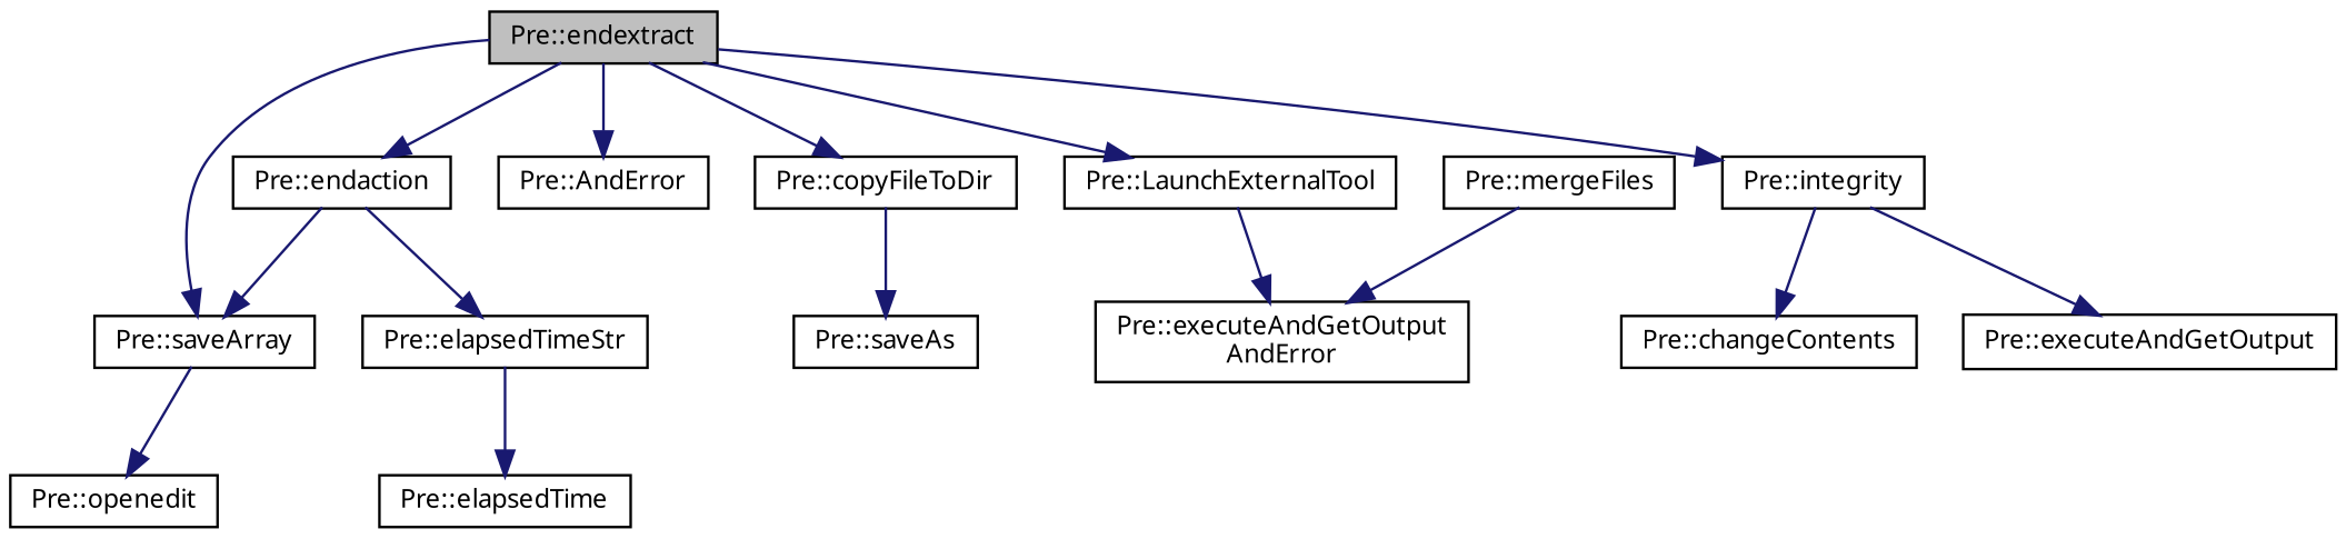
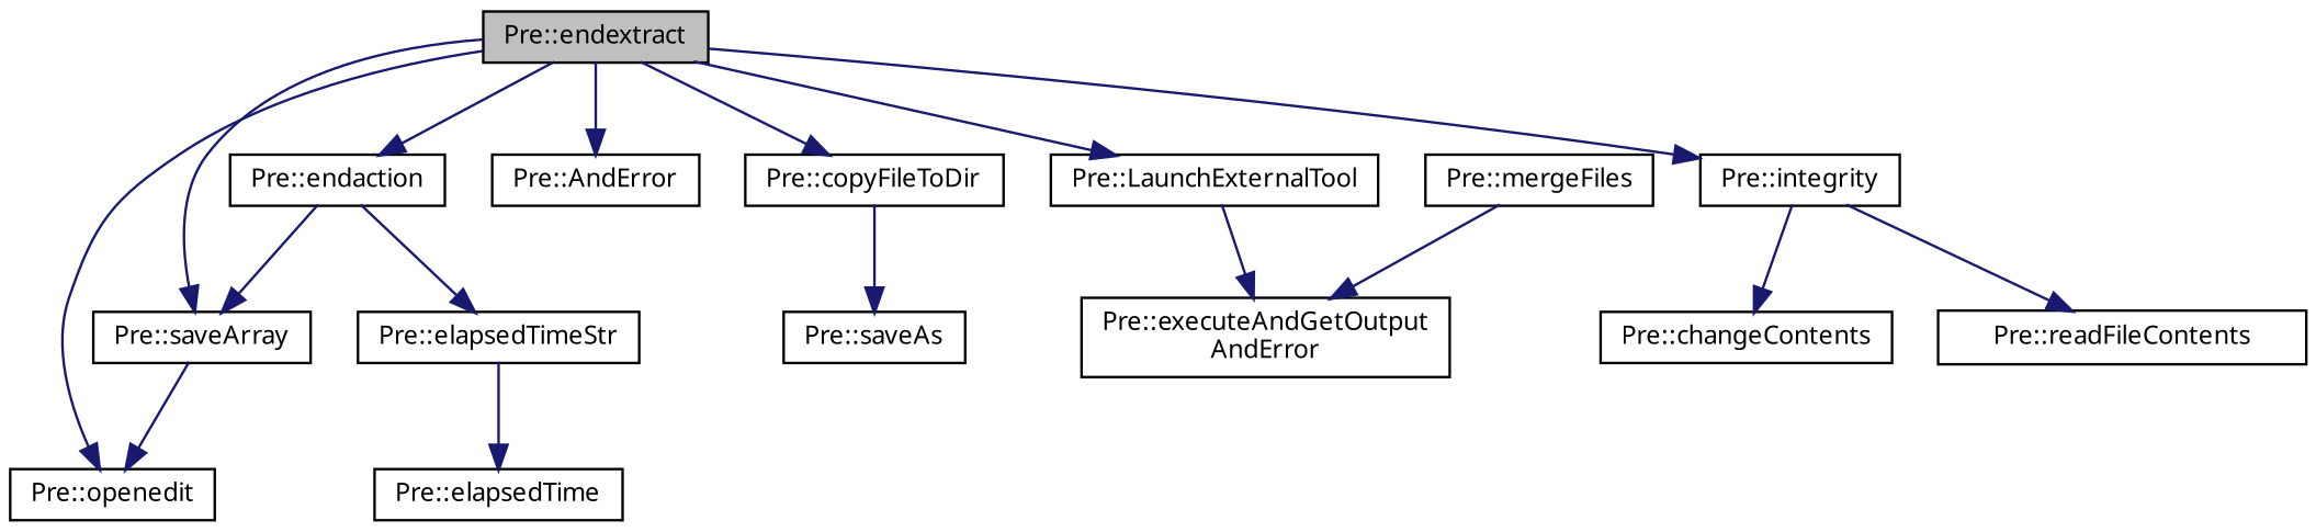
  digraph {
    fontname="Noto Sans"
    rankdir=TB
    node [color=black fillcolor=white fontname="Noto Sans" fontsize=10 shape=record style=filled]
    edge [color=midnightblue fontname="Noto Sans" fontsize=10 labelfontname=Helvetica labelfontsize=10 style=solid]
    n1 [fillcolor=grey75 fontcolor=black height=0.2 label="Pre::endextract" width=0.4]
    n2 [height=0.2 label="Pre::integrity" width=0.4]
    n3 [height=0.2 label="Pre::saveArray" width=0.4]
    n4 [height=0.2 label="Pre::openedit" width=0.4]
    n5 [height=0.2 label="Pre::endaction" width=0.4]
    n6 [height=0.2 label="Pre::AndError" width=0.4]
    n7 [height=0.2 label="Pre::LaunchExternalTool" width=0.4]
    n8 [height=0.2 label="Pre::copyFileToDir" width=0.4]
-   n9 [height=0.2 label="Pre::executeAndGetOutput" width=0.4]
+   n9 [height=0.2 label="Pre::readFileContents" width=0.4]
    n10 [height=0.2 label="Pre::changeContents" width=0.4]
    n11 [height=0.2 label="Pre::elapsedTimeStr" width=0.4]
    n12 [height=0.2 label="Pre::executeAndGetOutput\lAndError" width=0.4]
    n13 [height=0.2 label="Pre::saveAs" width=0.4]
    n14 [height=0.2 label="Pre::mergeFiles" width=0.4]
    n15 [height=0.2 label="Pre::elapsedTime" width=0.4]
    n1 -> n2
    n1 -> n3
+   n1 -> n4
    n1 -> n5
    n1 -> n6
    n1 -> n7
    n1 -> n8
    n2 -> n9
    n2 -> n10
    n3 -> n4
    n5 -> n3
    n5 -> n11
    n7 -> n12
    n8 -> n13
    n11 -> n15
    n14 -> n12
  }
